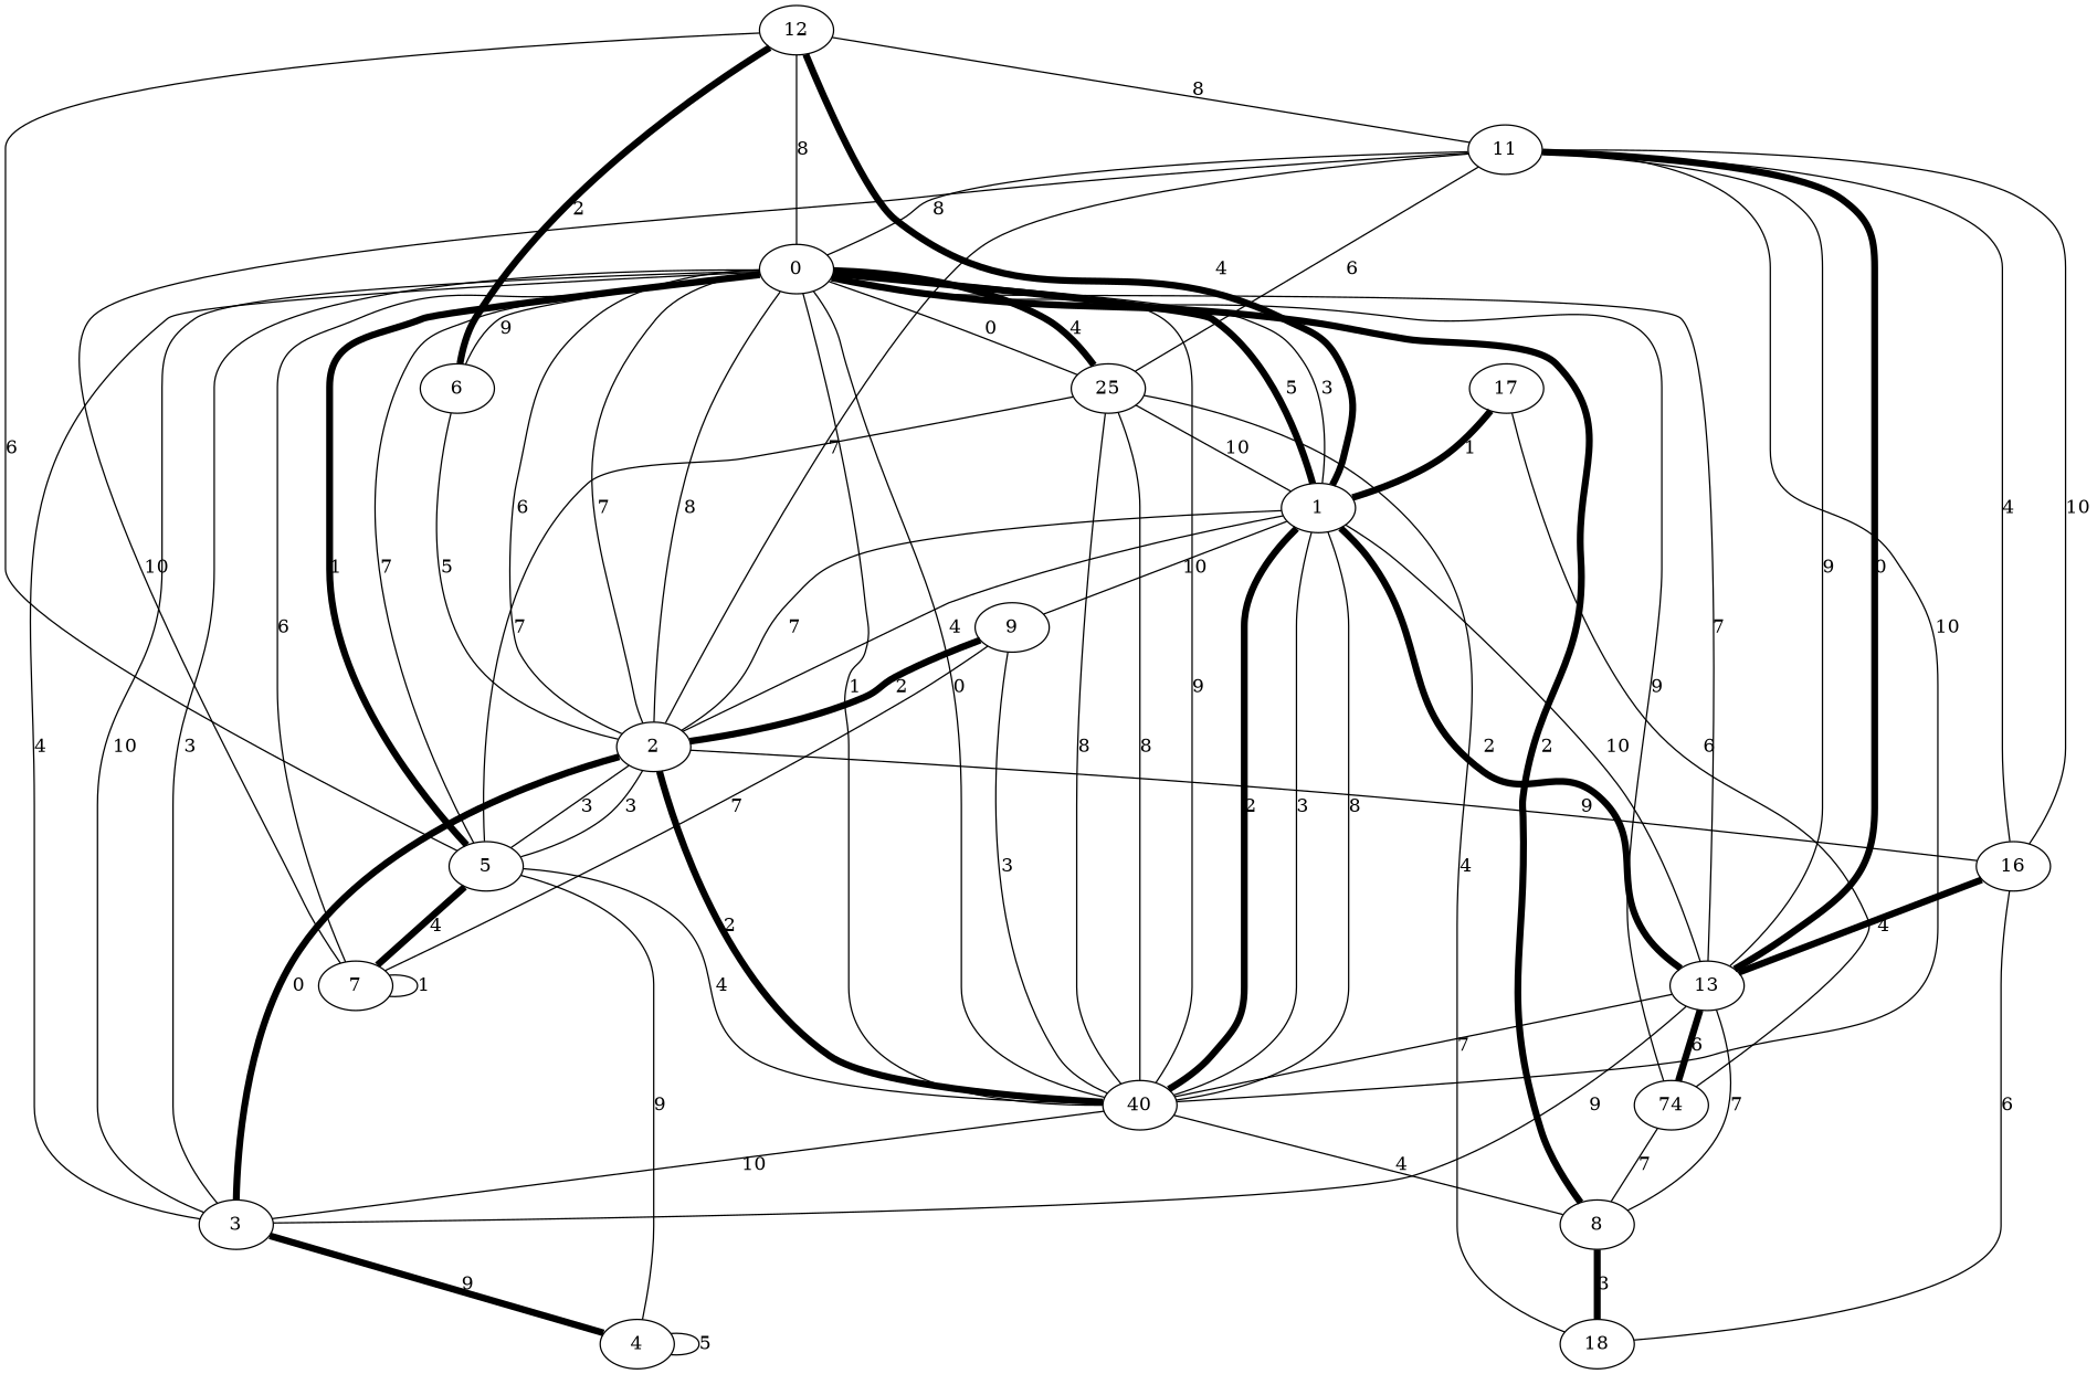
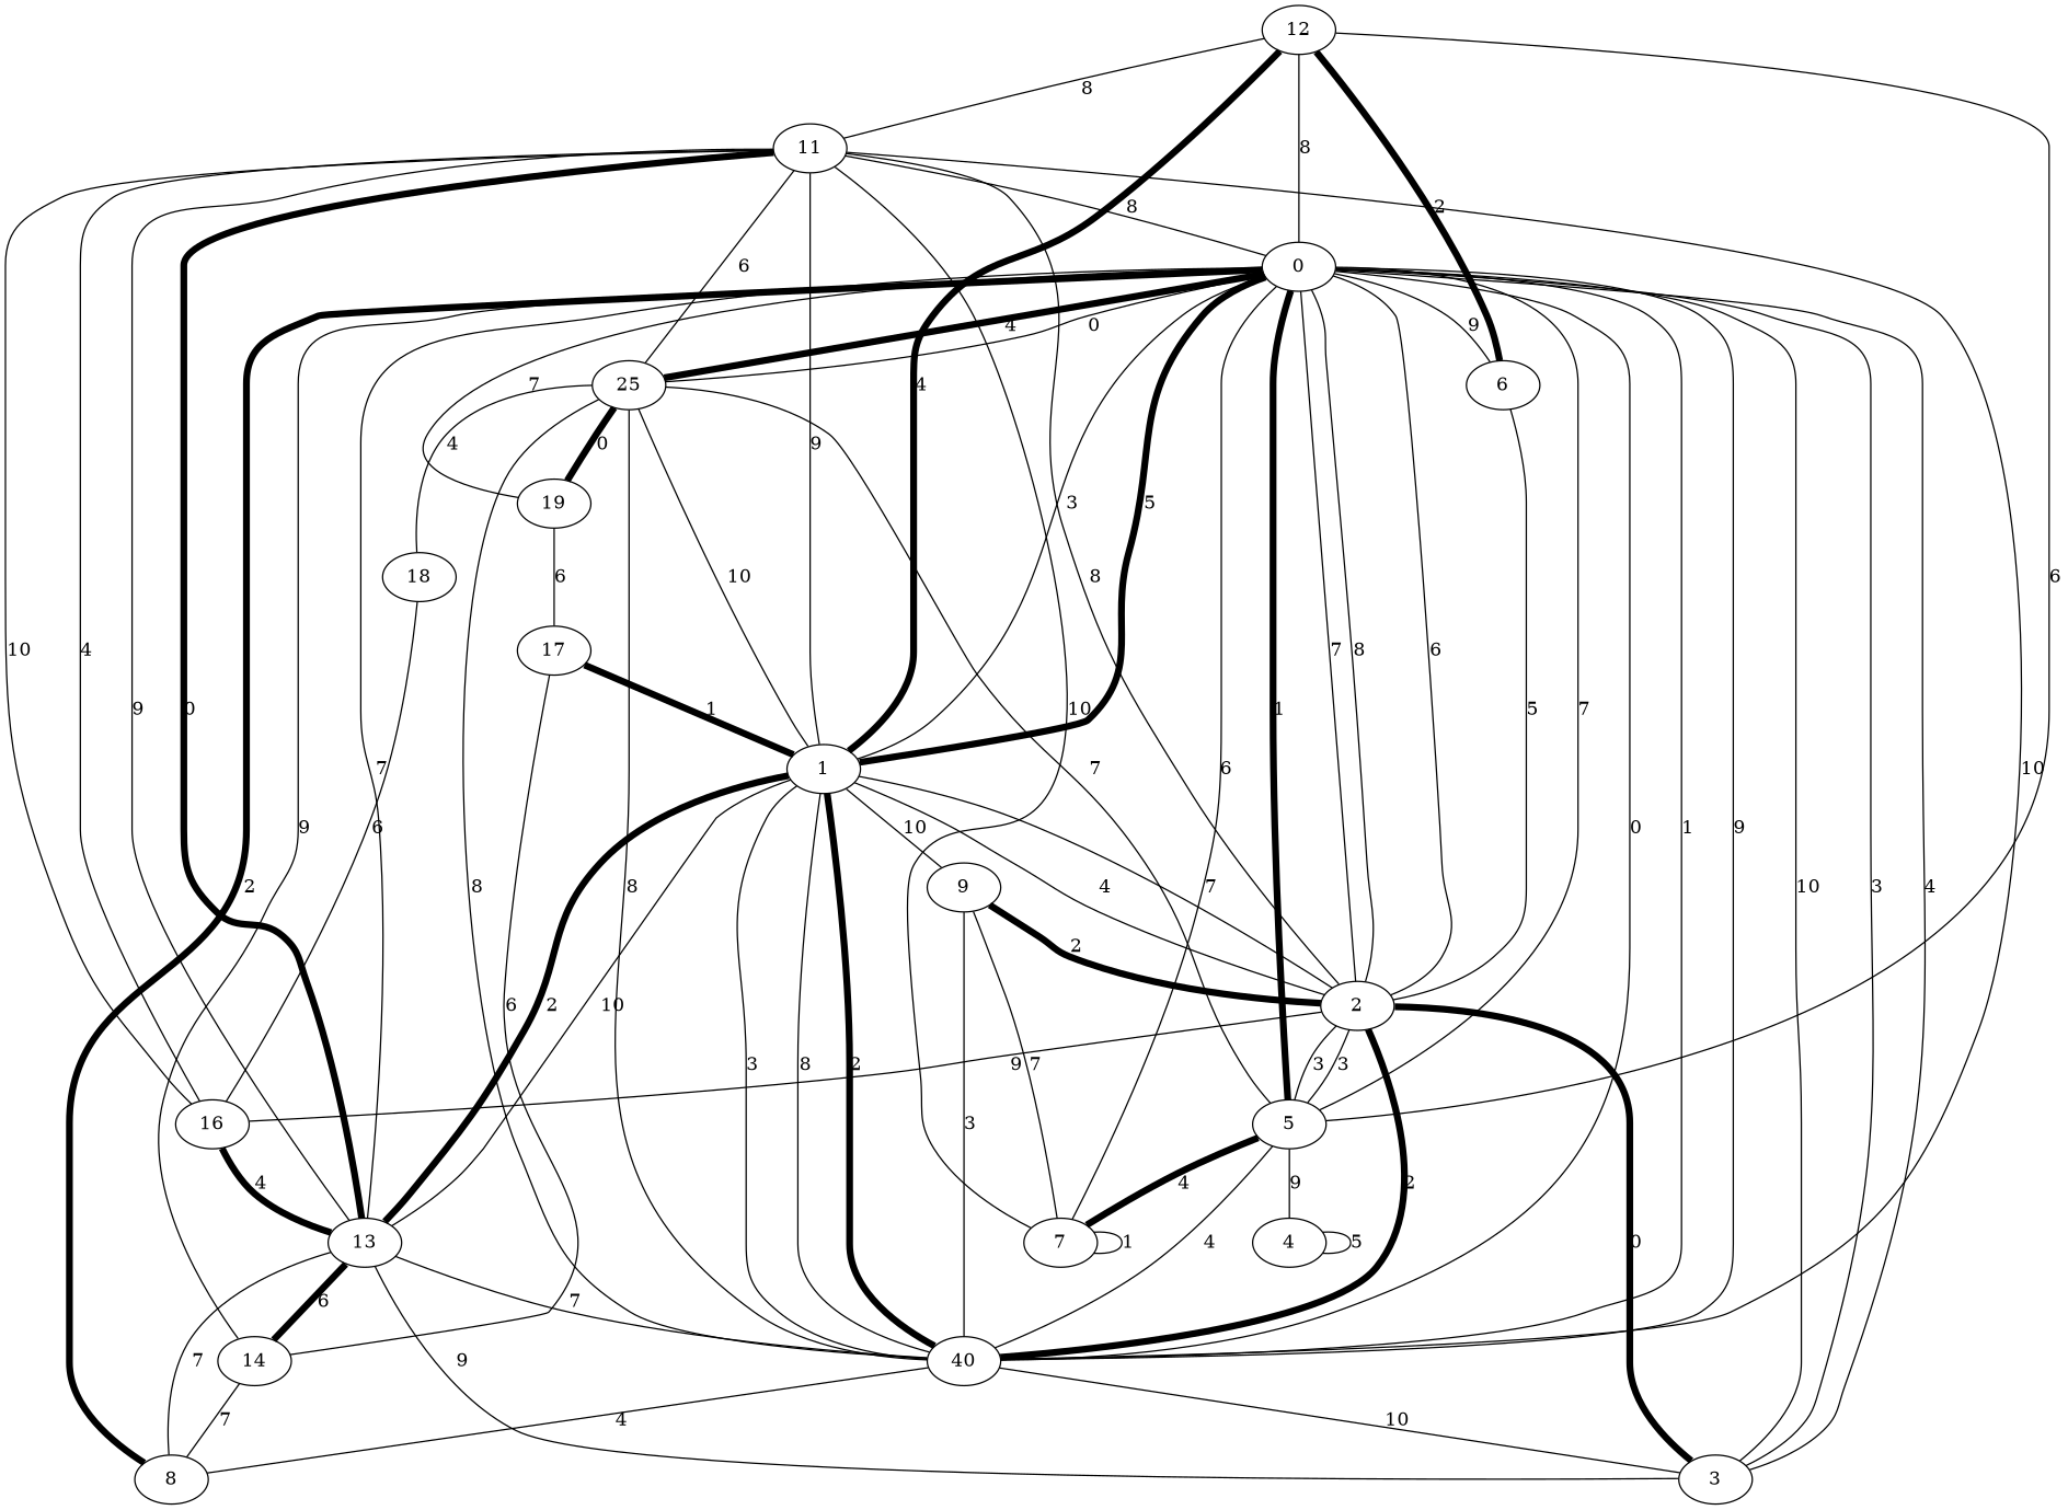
  graph {
    12
    11
    0
    1
    7
    n6 [label=40]
    2
    n8 [label=25]
    13
    3
+   19
    5
    6
    9
    8
    16
    18
-   14 [label=74]
+   14
    4
    17
    12 -- 11 [label=8]
    12 -- 0 [label=8]
    12 -- 1 [label=4 penwidth=5]
    11 -- 0 [label=8]
+   11 -- 1 [label=9]
    11 -- 7 [label=10]
    11 -- n6 [label=10]
-   11 -- 2 [label=7]
+   11 -- 2 [label=8]
    11 -- n8 [label=6]
    11 -- 13 [label=0 penwidth=5]
    11 -- 13 [label=9]
    0 -- 1 [label=5 penwidth=5]
    0 -- 7 [label=6]
    0 -- n6 [label=9]
    0 -- 2 [label=6]
    0 -- 2 [label=7]
    0 -- n8 [label=4 penwidth=5]
    0 -- 13 [label=7]
    0 -- 3 [label=10]
    0 -- 3 [label=3]
+   0 -- 19 [label=7]
    0 -- 5 [label=7]
    0 -- 6 [label=9]
    1 -- 0 [label=3]
    1 -- n6 [label=2 penwidth=5]
    1 -- 2 [label=7]
    1 -- 13 [label=2 penwidth=5]
    1 -- 9 [label=10]
    7 -- 7 [label=1]
    7 -- 9 [label=7]
    n6 -- 0 [label=1]
    n6 -- 0 [label=0]
    n6 -- 1 [label=3]
    n6 -- 1 [label=8]
    n6 -- 3 [label=10]
    n6 -- 9 [label=3]
    n6 -- 8 [label=4]
    2 -- 0 [label=8]
    2 -- 1 [label=4]
    2 -- n6 [label=2 penwidth=5]
    2 -- 5 [label=3]
    2 -- 16 [label=9]
    n8 -- 0 [label=0]
    n8 -- 1 [label=10]
    n8 -- n6 [label=8]
    n8 -- n6 [label=8]
+   n8 -- 19 [label=0 penwidth=5]
    n8 -- 5 [label=7]
    n8 -- 18 [label=4]
    13 -- 1 [label=10]
    13 -- n6 [label=7]
    13 -- 3 [label=9]
    13 -- 14 [label=6 penwidth=5]
    3 -- 0 [label=4]
    3 -- 2 [label=0 penwidth=5]
-   3 -- 4 [label=9 penwidth=5]
+   19 -- 17 [label=6]
    5 -- 12 [label=6]
    5 -- 0 [label=1 penwidth=5]
    5 -- 7 [label=4 penwidth=5]
    5 -- n6 [label=4]
    5 -- 2 [label=3]
    5 -- 4 [label=9]
    6 -- 12 [label=2 penwidth=5]
    6 -- 2 [label=5]
    9 -- 2 [label=2 penwidth=5]
    8 -- 0 [label=2 penwidth=5]
    8 -- 13 [label=7]
-   8 -- 18 [label=3 penwidth=5]
    16 -- 11 [label=10]
    16 -- 11 [label=4]
    16 -- 13 [label=4 penwidth=5]
    18 -- 16 [label=6]
    14 -- 0 [label=9]
    14 -- 8 [label=7]
    4 -- 4 [label=5]
    17 -- 1 [label=1 penwidth=5]
    17 -- 14 [label=6]
  }
